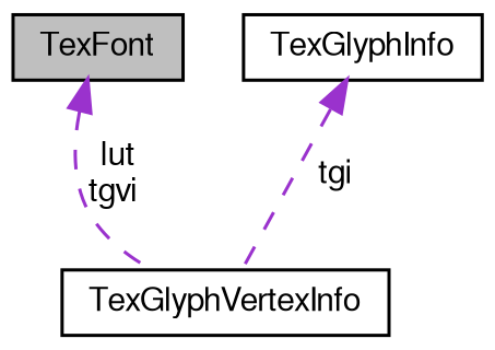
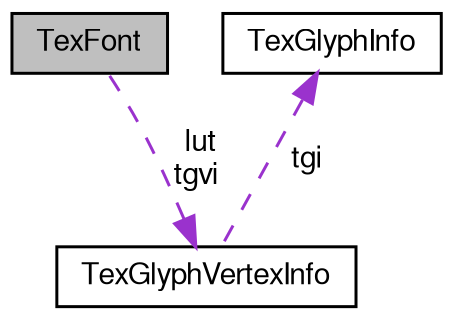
  digraph {
    node [color=black fontname=FreeSans fontsize=10 shape=record]
    edge [color=darkorchid3 dir=back fontname=FreeSans fontsize=10 labelfontname=FreeSans labelfontsize=10 style=dashed]
    n1 [fillcolor=grey75 fontcolor=black height=0.2 label=TexFont style=filled width=0.4]
    n2 [height=0.2 label=TexGlyphInfo width=0.4]
    n3 [height=0.2 label=TexGlyphVertexInfo width=0.4]
    n2 -> n3 [label=" tgi"]
-   n1 -> n3 [label=" lut\ntgvi"]
+   n3 -> n1 [label=" lut\ntgvi"]
  }
